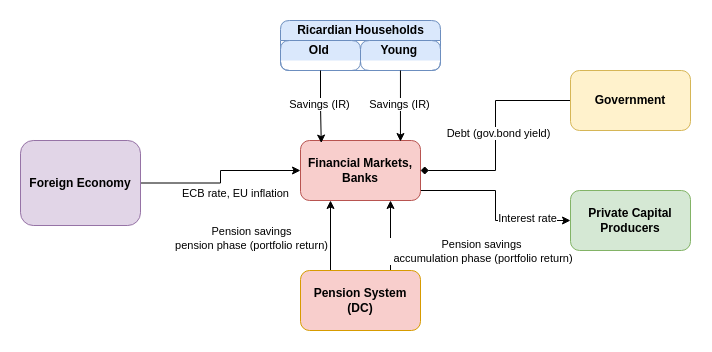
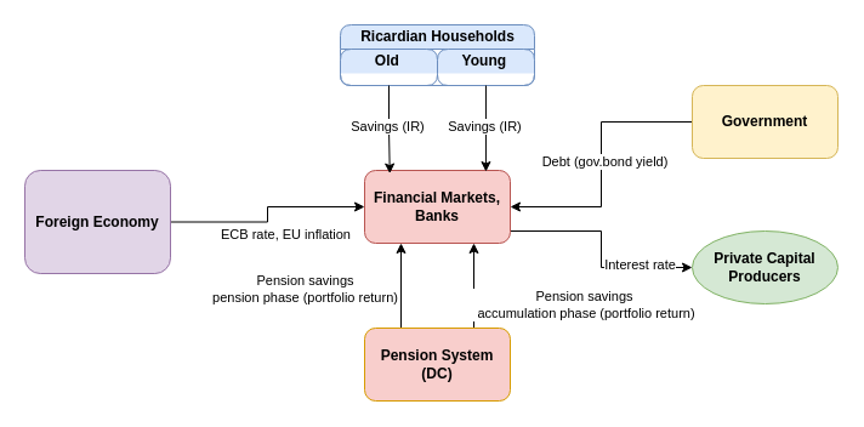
  <mxCell id="0" />
  <mxCell id="1" parent="0" />
  <mxCell id="2" style="edgeStyle=orthogonalEdgeStyle;rounded=0;orthogonalLoop=1;jettySize=auto;html=1;entryX=0;entryY=0.5;entryDx=0;entryDy=0;" edge="1" parent="1" source="4" target="23"><mxGeometry relative="1" as="geometry"><Array as="points"><mxPoint x="495" y="190" /><mxPoint x="495" y="220" /></Array></mxGeometry></mxCell>
  <mxCell id="3" value="Interest rate" style="edgeLabel;html=1;align=center;verticalAlign=middle;resizable=0;points=[];" vertex="1" connectable="0" parent="2"><mxGeometry x="0.509" y="3" relative="1" as="geometry"><mxPoint as="offset" /></mxGeometry></mxCell>
  <mxCell id="4" value="Financial Markets, Banks" style="rounded=1;whiteSpace=wrap;html=1;fillColor=#f8cecc;strokeColor=#b85450;fontStyle=1" vertex="1" parent="1"><mxGeometry x="300" y="140" width="120" height="60" as="geometry" /></mxCell>
- <mxCell id="5" style="edgeStyle=orthogonalEdgeStyle;rounded=0;orthogonalLoop=1;jettySize=auto;html=1;entryX=1;entryY=0.5;entryDx=0;entryDy=0;endArrow=diamond;" edge="1" parent="1" source="7" target="4"><mxGeometry relative="1" as="geometry" /></mxCell>
+ <mxCell id="5" style="edgeStyle=orthogonalEdgeStyle;rounded=0;orthogonalLoop=1;jettySize=auto;html=1;entryX=1;entryY=0.5;entryDx=0;entryDy=0;" edge="1" parent="1" source="7" target="4"><mxGeometry relative="1" as="geometry" /></mxCell>
  <mxCell id="6" value="Debt (gov.bond yield)" style="edgeLabel;html=1;align=center;verticalAlign=middle;resizable=0;points=[];" vertex="1" connectable="0" parent="5"><mxGeometry x="0.053" y="-1" relative="1" as="geometry"><mxPoint x="3" y="-9" as="offset" /></mxGeometry></mxCell>
  <mxCell id="7" value="Government" style="rounded=1;whiteSpace=wrap;html=1;fillColor=#fff2cc;strokeColor=#d6b656;fontStyle=1" vertex="1" parent="1"><mxGeometry x="570" y="70" width="120" height="60" as="geometry" /></mxCell>
  <mxCell id="8" style="edgeStyle=orthogonalEdgeStyle;rounded=0;orthogonalLoop=1;jettySize=auto;html=1;" edge="1" parent="1" source="10" target="4"><mxGeometry relative="1" as="geometry" /></mxCell>
  <mxCell id="9" value="ECB rate, EU inflation" style="edgeLabel;html=1;align=center;verticalAlign=middle;resizable=0;points=[];" vertex="1" connectable="0" parent="8"><mxGeometry x="-0.411" y="-1" relative="1" as="geometry"><mxPoint x="43" y="9" as="offset" /></mxGeometry></mxCell>
  <mxCell id="10" value="Foreign Economy" style="rounded=1;whiteSpace=wrap;html=1;fillColor=#e1d5e7;strokeColor=#9673a6;fontStyle=1" vertex="1" parent="1"><mxGeometry x="20" y="140" width="120" height="85" as="geometry" /></mxCell>
  <mxCell id="11" value="Ricardian Households" style="swimlane;childLayout=stackLayout;resizeParent=1;resizeParentMax=0;startSize=20;html=1;rounded=1;fillColor=#dae8fc;strokeColor=#6c8ebf;" vertex="1" parent="1"><mxGeometry x="280" y="20" width="160" height="50" as="geometry" /></mxCell>
  <mxCell id="12" value="Old&amp;nbsp;" style="swimlane;startSize=20;html=1;swimlaneLine=0;rounded=1;fillColor=#dae8fc;strokeColor=#6c8ebf;" vertex="1" parent="11"><mxGeometry y="20" width="80" height="30" as="geometry" /></mxCell>
  <mxCell id="13" value="Young&amp;nbsp;" style="swimlane;startSize=20;html=1;swimlaneLine=0;rounded=1;fillColor=#dae8fc;strokeColor=#6c8ebf;" vertex="1" parent="11"><mxGeometry x="80" y="20" width="80" height="30" as="geometry" /></mxCell>
  <mxCell id="14" style="edgeStyle=orthogonalEdgeStyle;rounded=0;orthogonalLoop=1;jettySize=auto;html=1;entryX=0.173;entryY=0.043;entryDx=0;entryDy=0;entryPerimeter=0;" edge="1" parent="1" source="12" target="4"><mxGeometry relative="1" as="geometry" /></mxCell>
  <mxCell id="15" value="Savings (IR)" style="edgeLabel;html=1;align=center;verticalAlign=middle;resizable=0;points=[];" vertex="1" connectable="0" parent="14"><mxGeometry x="-0.09" y="-2" relative="1" as="geometry"><mxPoint as="offset" /></mxGeometry></mxCell>
  <mxCell id="16" style="edgeStyle=orthogonalEdgeStyle;rounded=0;orthogonalLoop=1;jettySize=auto;html=1;entryX=0.833;entryY=0.017;entryDx=0;entryDy=0;entryPerimeter=0;" edge="1" parent="1" source="13" target="4"><mxGeometry relative="1" as="geometry" /></mxCell>
  <mxCell id="17" value="Savings (IR)" style="edgeLabel;html=1;align=center;verticalAlign=middle;resizable=0;points=[];" vertex="1" connectable="0" parent="16"><mxGeometry x="-0.059" y="-1" relative="1" as="geometry"><mxPoint as="offset" /></mxGeometry></mxCell>
  <mxCell id="18" style="edgeStyle=orthogonalEdgeStyle;rounded=0;orthogonalLoop=1;jettySize=auto;html=1;exitX=0.75;exitY=0;exitDx=0;exitDy=0;" edge="1" parent="1" source="22"><mxGeometry relative="1" as="geometry"><mxPoint x="390" y="200" as="targetPoint" /></mxGeometry></mxCell>
  <mxCell id="19" value="Pension savings&lt;br&gt;&amp;nbsp;accumulation phase (portfolio return)" style="edgeLabel;html=1;align=center;verticalAlign=middle;resizable=0;points=[];" vertex="1" connectable="0" parent="18"><mxGeometry x="0.103" y="2" relative="1" as="geometry"><mxPoint x="92" y="19" as="offset" /></mxGeometry></mxCell>
  <mxCell id="20" style="edgeStyle=orthogonalEdgeStyle;rounded=0;orthogonalLoop=1;jettySize=auto;html=1;entryX=0.25;entryY=1;entryDx=0;entryDy=0;exitX=0.25;exitY=0;exitDx=0;exitDy=0;" edge="1" parent="1" source="22" target="4"><mxGeometry relative="1" as="geometry"><mxPoint x="330" y="260" as="sourcePoint" /></mxGeometry></mxCell>
  <mxCell id="21" value="Pension savings&lt;br&gt;pension phase (portfolio return)" style="edgeLabel;html=1;align=center;verticalAlign=middle;resizable=0;points=[];" vertex="1" connectable="0" parent="20"><mxGeometry x="-0.069" y="3" relative="1" as="geometry"><mxPoint x="-77" as="offset" /></mxGeometry></mxCell>
  <mxCell id="22" value="Pension System (DC)" style="rounded=1;whiteSpace=wrap;html=1;fillColor=#f8cecc;strokeColor=#d79b00;fontStyle=1;" vertex="1" parent="1"><mxGeometry x="300" y="270" width="120" height="60" as="geometry" /></mxCell>
- <mxCell id="23" value="Private Capital Producers" style="rounded=1;whiteSpace=wrap;html=1;fillColor=#d5e8d4;strokeColor=#82b366;fontStyle=1" vertex="1" parent="1"><mxGeometry x="570" y="190" width="120" height="60" as="geometry" /></mxCell>
+ <mxCell id="23" value="Private Capital Producers" style="ellipse;whiteSpace=wrap;html=1;fillColor=#d5e8d4;strokeColor=#82b366;fontStyle=1;" vertex="1" parent="1"><mxGeometry x="570" y="190" width="120" height="60" as="geometry" /></mxCell>
